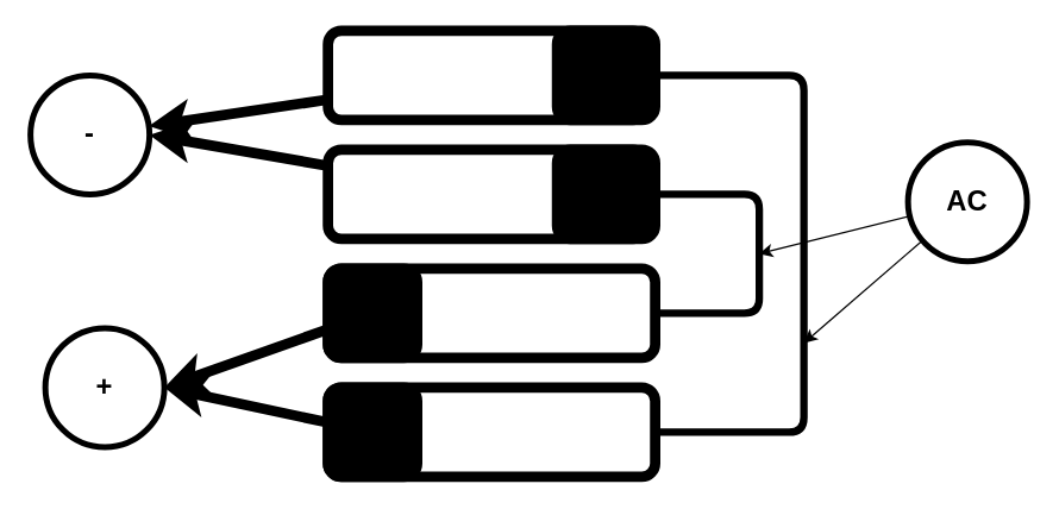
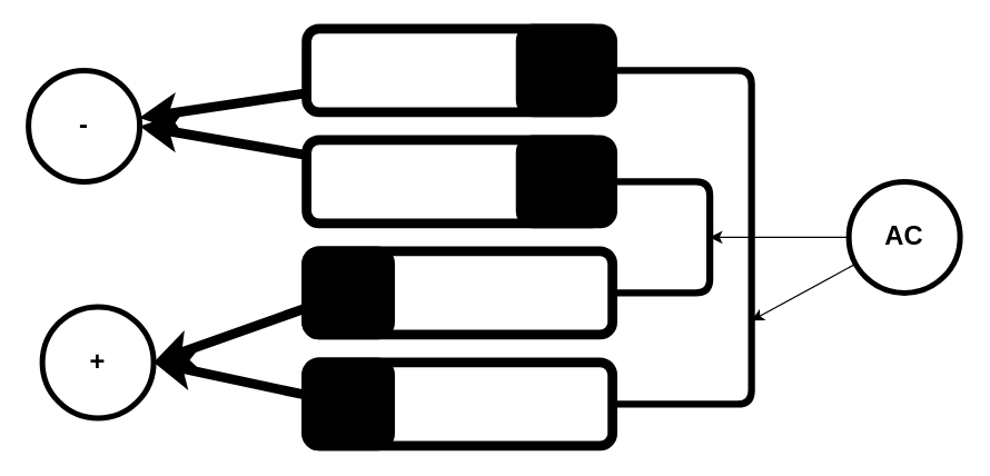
  <mxCell id="0" />
  <mxCell id="1" parent="0" />
  <mxCell id="2" style="edgeStyle=none;html=1;strokeWidth=7;" edge="1" parent="1" source="3" target="18"><mxGeometry relative="1" as="geometry" /></mxCell>
  <mxCell id="3" value="" style="rounded=1;whiteSpace=wrap;html=1;strokeWidth=7;" vertex="1" parent="1"><mxGeometry x="220" y="20" width="220" height="60" as="geometry" /></mxCell>
  <mxCell id="4" style="edgeStyle=none;html=1;entryX=1;entryY=0.5;entryDx=0;entryDy=0;strokeWidth=7;" edge="1" parent="1" source="5" target="18"><mxGeometry relative="1" as="geometry" /></mxCell>
  <mxCell id="5" value="" style="rounded=1;whiteSpace=wrap;html=1;strokeWidth=7;" vertex="1" parent="1"><mxGeometry x="220" y="100" width="220" height="60" as="geometry" /></mxCell>
  <mxCell id="6" value="" style="rounded=1;whiteSpace=wrap;html=1;strokeWidth=7;" vertex="1" parent="1"><mxGeometry x="220" y="180" width="220" height="60" as="geometry" /></mxCell>
  <mxCell id="7" value="" style="rounded=1;whiteSpace=wrap;html=1;strokeWidth=7;" vertex="1" parent="1"><mxGeometry x="220" y="260" width="220" height="60" as="geometry" /></mxCell>
  <mxCell id="8" value="" style="rounded=1;whiteSpace=wrap;html=1;strokeWidth=7;fillColor=#000000;" vertex="1" parent="1"><mxGeometry x="374" y="20" width="60" height="60" as="geometry" /></mxCell>
  <mxCell id="9" value="" style="rounded=1;whiteSpace=wrap;html=1;strokeWidth=7;fillColor=#000000;" vertex="1" parent="1"><mxGeometry x="374" y="100" width="60" height="60" as="geometry" /></mxCell>
  <mxCell id="10" style="edgeStyle=none;html=1;entryX=1;entryY=0.5;entryDx=0;entryDy=0;strokeWidth=7;" edge="1" parent="1" source="11" target="17"><mxGeometry relative="1" as="geometry" /></mxCell>
  <mxCell id="11" value="" style="rounded=1;whiteSpace=wrap;html=1;strokeWidth=7;fillColor=#000000;" vertex="1" parent="1"><mxGeometry x="220" y="180" width="60" height="60" as="geometry" /></mxCell>
  <mxCell id="12" style="edgeStyle=none;html=1;entryX=1;entryY=0.5;entryDx=0;entryDy=0;strokeWidth=7;" edge="1" parent="1" source="13" target="17"><mxGeometry relative="1" as="geometry" /></mxCell>
  <mxCell id="13" value="" style="rounded=1;whiteSpace=wrap;html=1;strokeWidth=7;fillColor=#000000;" vertex="1" parent="1"><mxGeometry x="220" y="260" width="60" height="60" as="geometry" /></mxCell>
  <mxCell id="14" style="edgeStyle=none;html=1;" edge="1" parent="1" source="16"><mxGeometry relative="1" as="geometry"><mxPoint x="510" y="170" as="targetPoint" /></mxGeometry></mxCell>
  <mxCell id="15" style="edgeStyle=none;html=1;" edge="1" parent="1" source="16"><mxGeometry relative="1" as="geometry"><mxPoint x="540" y="230" as="targetPoint" /></mxGeometry></mxCell>
- <mxCell id="16" value="AC" style="ellipse;whiteSpace=wrap;html=1;aspect=fixed;strokeWidth=4;fontStyle=1;fontSize=19;" vertex="1" parent="1"><mxGeometry x="610" y="95" width="80" height="80" as="geometry" /></mxCell>
+ <mxCell id="16" value="AC" style="ellipse;whiteSpace=wrap;html=1;aspect=fixed;strokeWidth=4;fontStyle=1;fontSize=19;" vertex="1" parent="1"><mxGeometry x="610" y="130" width="80" height="80" as="geometry" /></mxCell>
  <mxCell id="17" value="+" style="ellipse;whiteSpace=wrap;html=1;aspect=fixed;strokeWidth=4;fontStyle=1;fontSize=19;" vertex="1" parent="1"><mxGeometry x="30" y="220" width="80" height="80" as="geometry" /></mxCell>
  <mxCell id="18" value="-" style="ellipse;whiteSpace=wrap;html=1;aspect=fixed;strokeWidth=4;fontStyle=1;fontSize=19;" vertex="1" parent="1"><mxGeometry x="20" y="50" width="80" height="80" as="geometry" /></mxCell>
  <mxCell id="19" value="" style="endArrow=none;html=1;strokeWidth=5;exitX=1;exitY=0.5;exitDx=0;exitDy=0;entryX=1;entryY=0.5;entryDx=0;entryDy=0;" edge="1" parent="1" source="5" target="6"><mxGeometry width="50" height="50" relative="1" as="geometry"><mxPoint x="490" y="170" as="sourcePoint" /><mxPoint x="540" y="120" as="targetPoint" /><Array as="points"><mxPoint x="510" y="130" /><mxPoint x="510" y="210" /></Array></mxGeometry></mxCell>
  <mxCell id="20" value="" style="endArrow=none;html=1;strokeWidth=5;exitX=1;exitY=0.5;exitDx=0;exitDy=0;entryX=1;entryY=0.5;entryDx=0;entryDy=0;" edge="1" parent="1" source="3" target="7"><mxGeometry width="50" height="50" relative="1" as="geometry"><mxPoint x="450" y="140" as="sourcePoint" /><mxPoint x="450" y="220" as="targetPoint" /><Array as="points"><mxPoint x="540" y="50" /><mxPoint x="540" y="290" /></Array></mxGeometry></mxCell>
